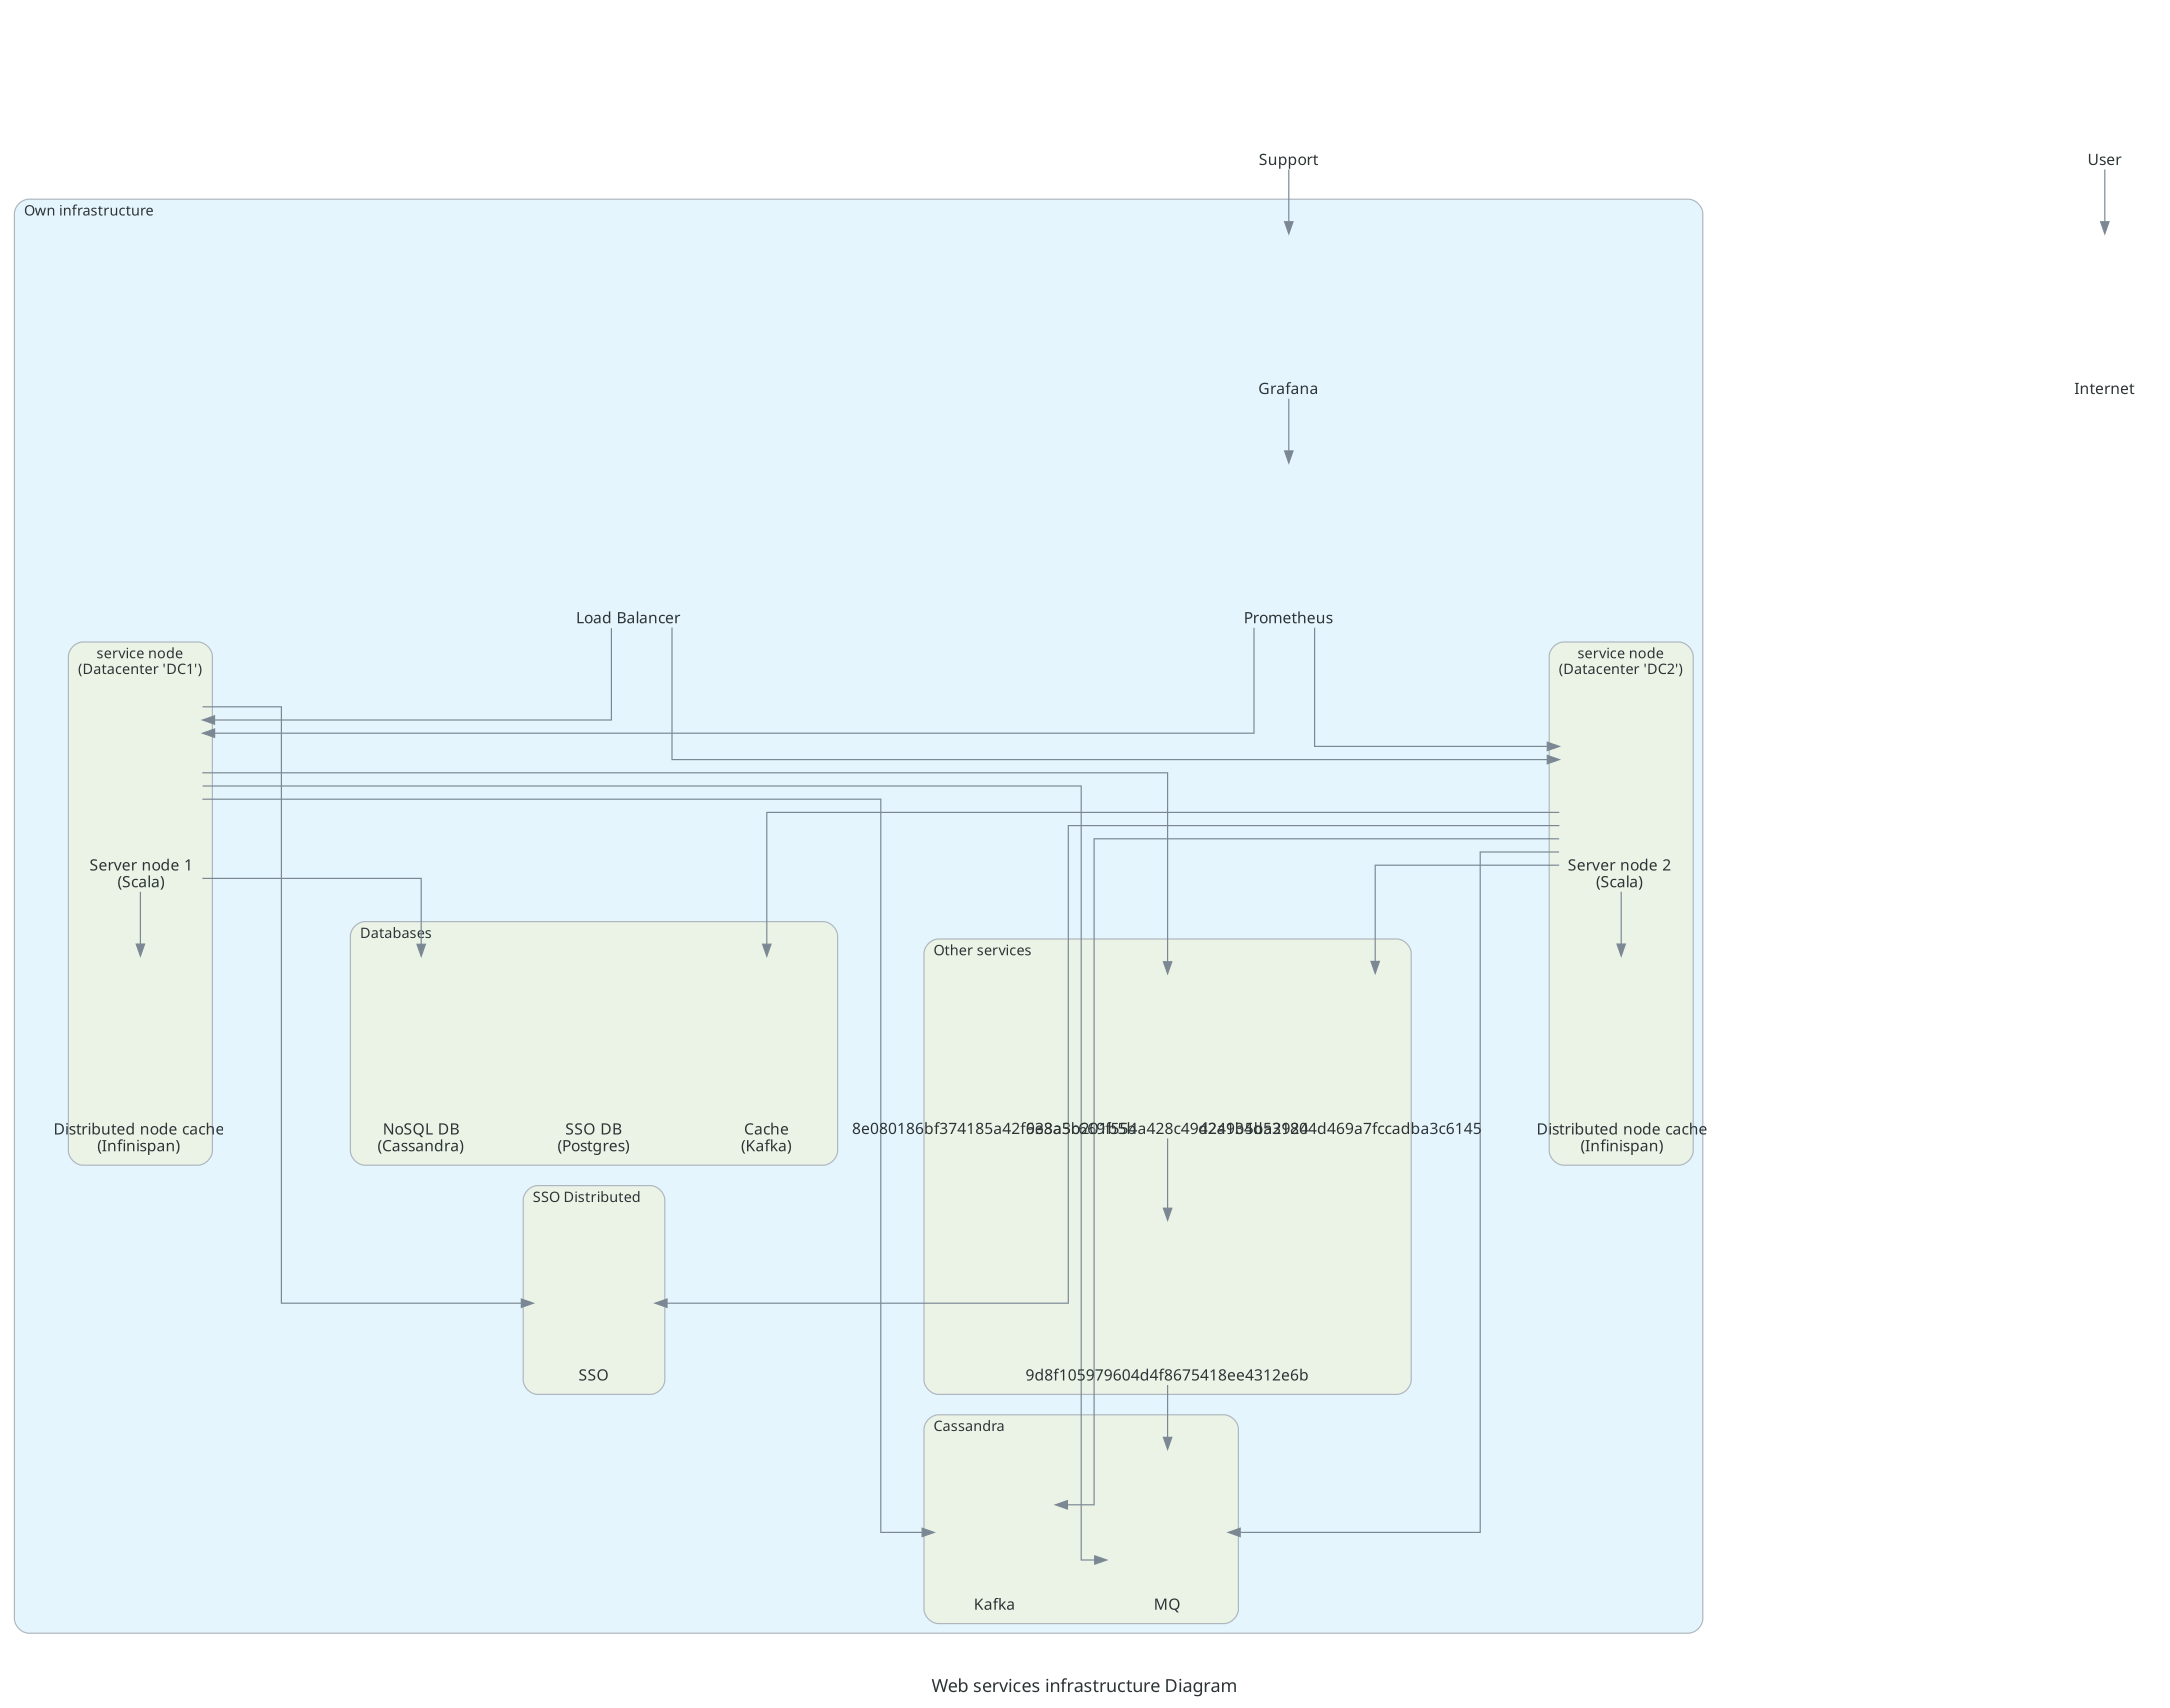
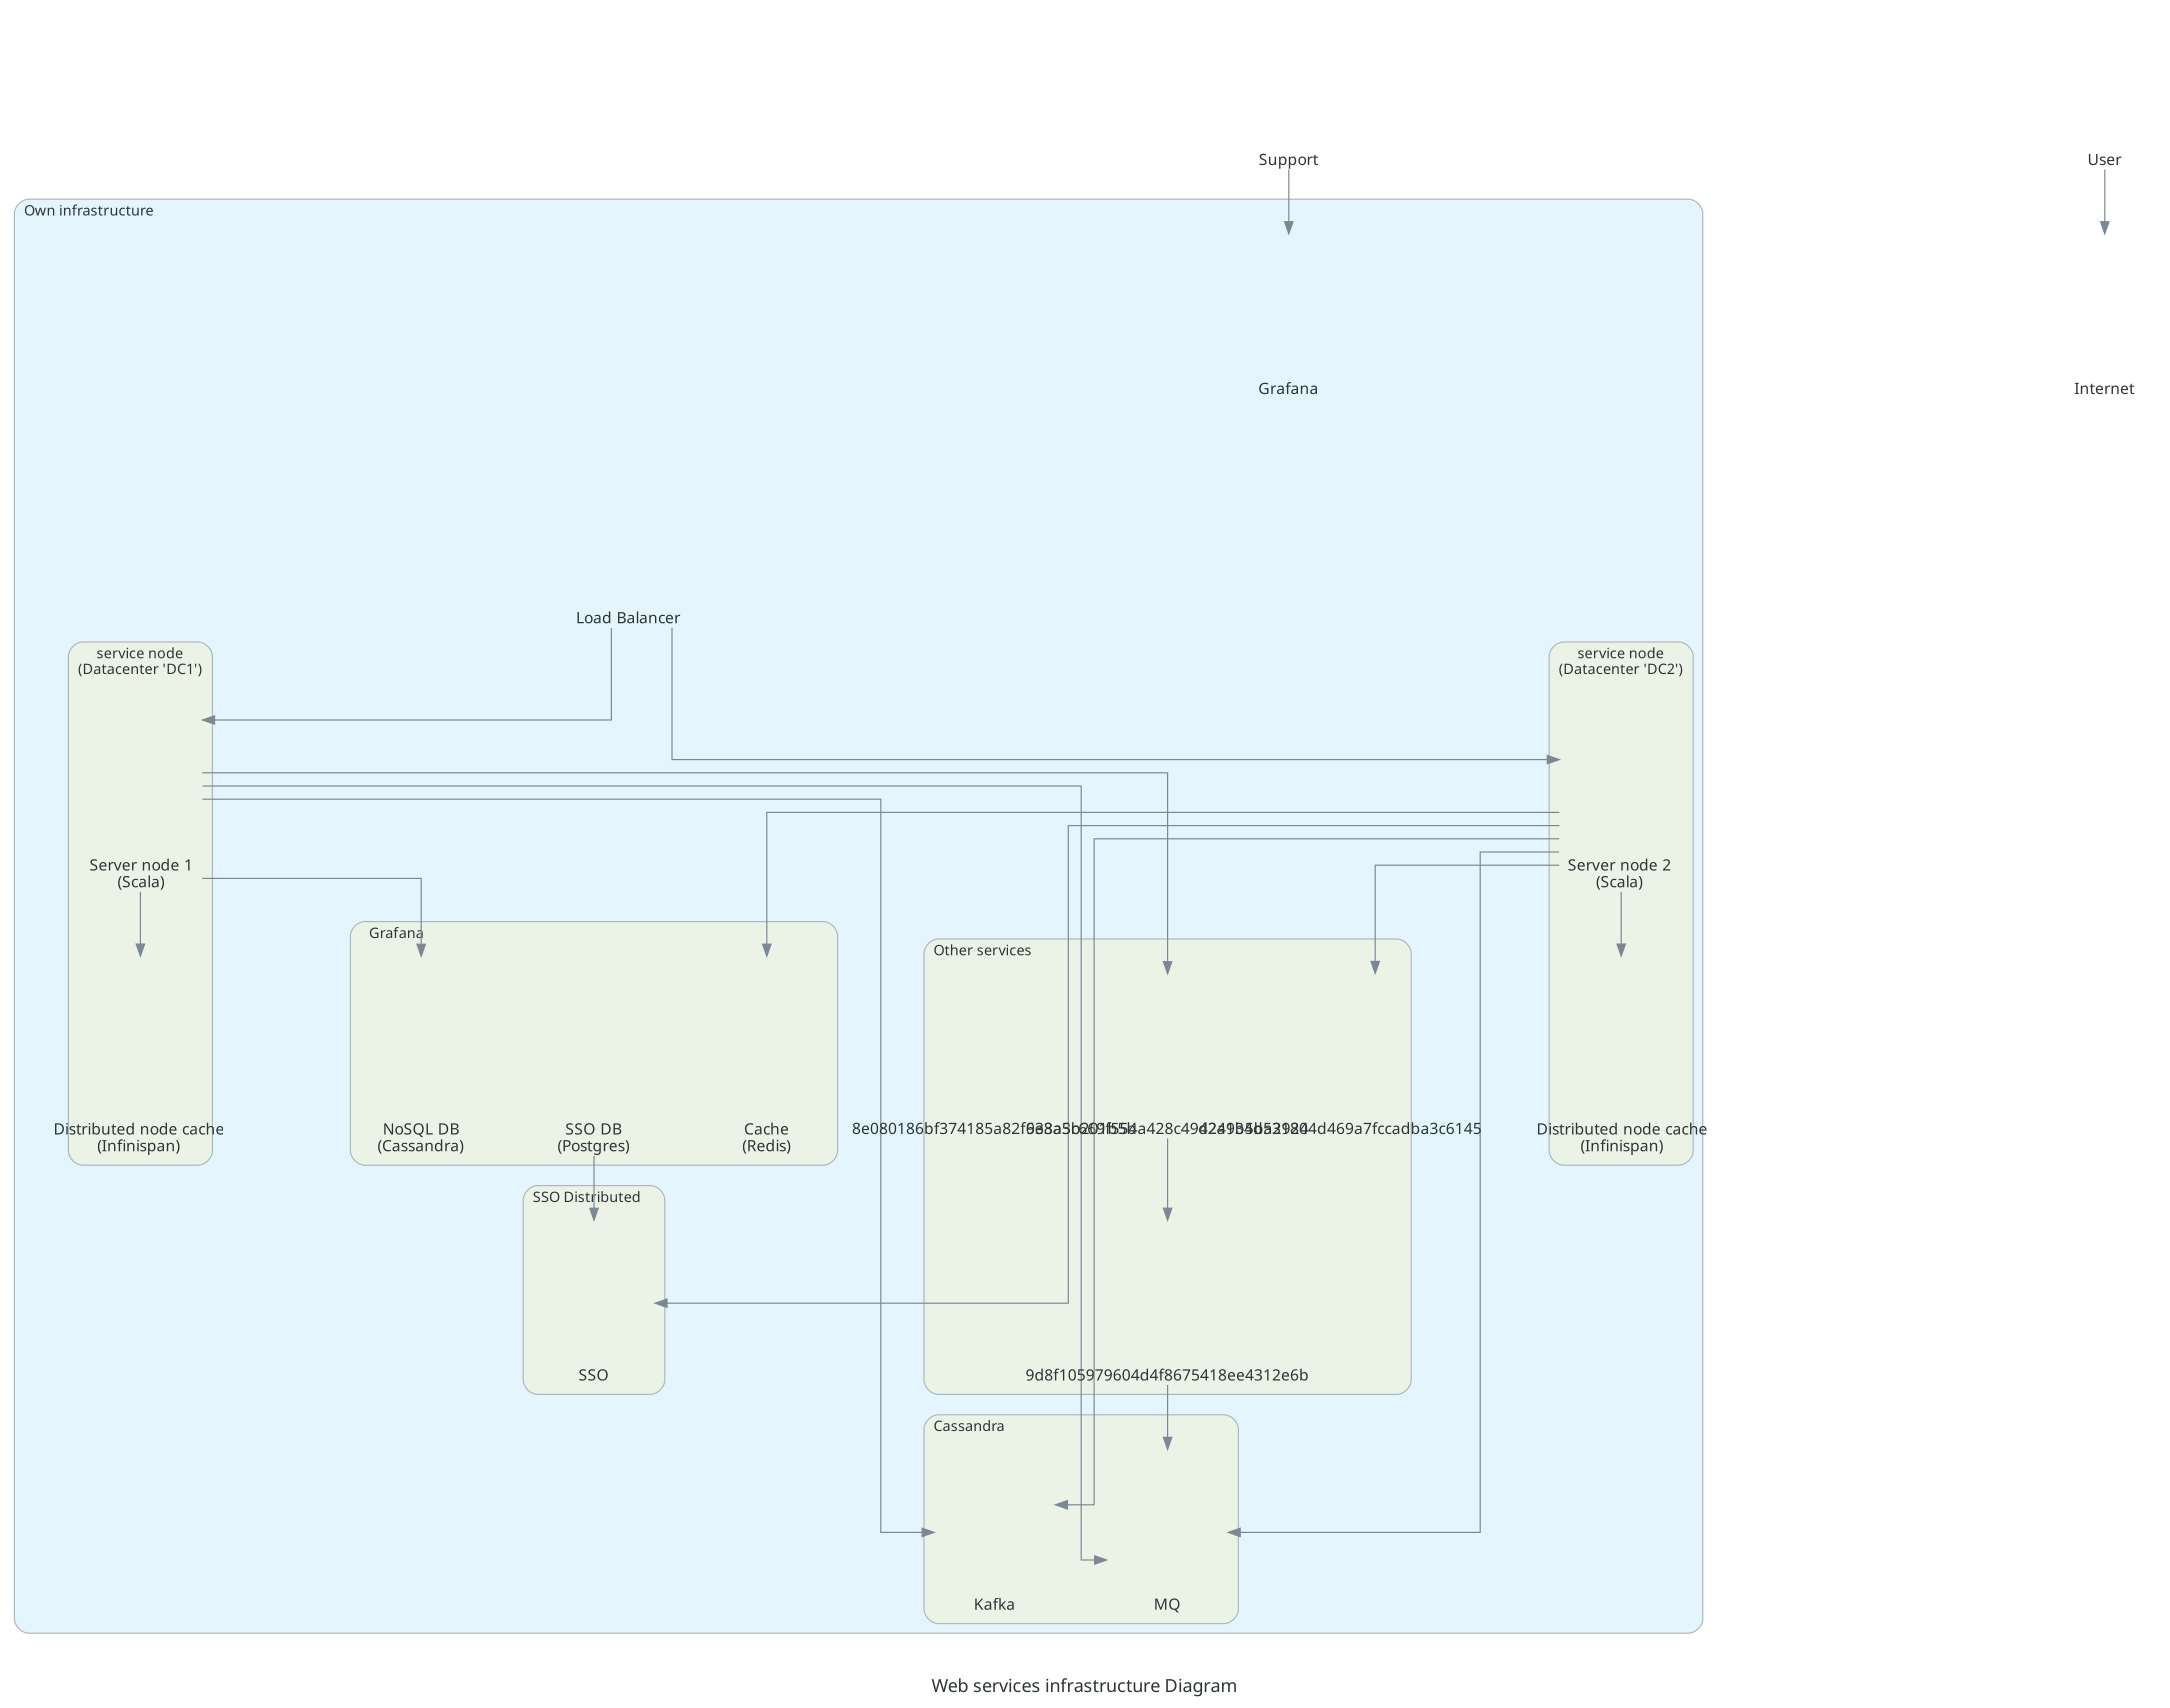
  digraph {
    fontcolor="#2D3436"
    fontname="Sans-Serif"
    fontsize=15
    label="Web services infrastructure Diagram"
    nodesep=0.60
    rankdir=TB
    ranksep=0.75
    splines=ortho
    node [fixedsize=true fontcolor="#2D3436" fontname="Sans-Serif" fontsize=13 labelloc=b shape=none style=rounded]
    edge [color="#7B8894" dir=forward fontcolor="#2D3436" fontname="Sans-Serif" fontsize=13]
    n1 [height=2.3056 label="Server node 1\n(Scala)" width=1.4028]
    n2 [height=2.3056 label="Distributed node cache\n(Infinispan)" width=1.4028]
    n3 [height=2.3056 label="Server node 2\n(Scala)" width=1.4028]
    n4 [height=2.3056 label="Distributed node cache\n(Infinispan)" width=1.4028]
    n5 [height=1.9028 label=Kafka width=1.4028]
    n6 [height=1.9028 label=MQ width=1.4028]
    n7 [height=2.3056 label="NoSQL DB\n(Cassandra)" width=1.4028]
    n8 [height=2.3056 label="SSO DB\n(Postgres)" width=1.4028]
-   n9 [height=2.3056 label="Cache\n(Kafka)" width=1.4028]
+   n9 [height=2.3056 label="Cache\n(Redis)" width=1.4028]
    "933a3c669f554a428c4942a1b5ba2924" [height=1.9028 width=1.4028]
    d24934d531804d469a7fccadba3c6145 [height=1.9028 width=1.4028]
-   "8e080186bf374185a82f6e8a5b201b5b" [height=1.9028 width=1.4028 label="8e080186bf374185a42f6e8a5b201b5b"]
+   "8e080186bf374185a82f6e8a5b201b5b" [height=1.9028 width=1.4028]
    "9d8f105979604d4f8675418ee4312e6b" [height=1.9028 width=1.4028]
    n14 [height=1.9028 label=SSO width=1.4028]
-   n15 [height=1.9028 label=Prometheus width=1.4028]
    n16 [height=1.9028 label=Grafana width=1.4028]
    n17 [height=1.9028 label="Load Balancer" width=1.4028]
    n18 [height=1.9028 label=User width=1.4028]
    n19 [height=1.9028 label=Internet width=1.4028]
    n20 [height=1.9028 label=Support width=1.4028]
    subgraph cluster_1 {
      bgcolor="#E5F5FD"
      fontsize=12
      label="Own infrastructure"
      labeljust=l
      pencolor="#AEB6BE"
      rankdir=LR
      shape=box
      style=rounded
-     n15
      n16
      n17
      subgraph cluster_2 {
        bgcolor="#EBF3E7"
        fontsize=12
        label="service node\n(Datacenter 'DC1')"
        labeljust=l
        pencolor="#AEB6BE"
        rankdir=LR
        shape=box
        style=rounded
        n1
        n2
      }
      subgraph cluster_3 {
        bgcolor="#EBF3E7"
        fontsize=12
        label="service node\n(Datacenter 'DC2')"
        labeljust=l
        pencolor="#AEB6BE"
        rankdir=LR
        shape=box
        style=rounded
        n3
        n4
      }
      subgraph cluster_4 {
        bgcolor="#EBF3E7"
        fontsize=12
        label=Cassandra
        labeljust=l
        pencolor="#AEB6BE"
        rankdir=LR
        shape=box
        style=rounded
        n5
        n6
      }
      subgraph cluster_5 {
        bgcolor="#EBF3E7"
        fontsize=12
-       label=Databases
+       label=Grafana
        labeljust=l
        pencolor="#AEB6BE"
        rankdir=LR
        shape=box
        style=rounded
        n7
        n8
        n9
      }
      subgraph cluster_6 {
        bgcolor="#EBF3E7"
        fontsize=12
        label="Other services"
        labeljust=l
        pencolor="#AEB6BE"
        rankdir=LR
        shape=box
        style=rounded
        "933a3c669f554a428c4942a1b5ba2924"
        d24934d531804d469a7fccadba3c6145
        "8e080186bf374185a82f6e8a5b201b5b"
        "9d8f105979604d4f8675418ee4312e6b"
      }
      subgraph cluster_7 {
        bgcolor="#EBF3E7"
        fontsize=12
        label="SSO Distributed"
        labeljust=l
        pencolor="#AEB6BE"
        rankdir=LR
        shape=box
        style=rounded
        n14
      }
    }
    n1 -> n2
    n1 -> n5
    n1 -> n6
    n1 -> n7
    n1 -> "933a3c669f554a428c4942a1b5ba2924"
-   n1 -> n14
+   n8 -> n14
    n3 -> n4
    n3 -> n5
    n3 -> n6
    n3 -> n9
    n3 -> d24934d531804d469a7fccadba3c6145
    n3 -> n14
    "933a3c669f554a428c4942a1b5ba2924" -> "9d8f105979604d4f8675418ee4312e6b"
    "9d8f105979604d4f8675418ee4312e6b" -> n6
-   n15 -> n1
-   n15 -> n3
-   n16 -> n15
    n17 -> n1
    n17 -> n3
    n18 -> n19
    n20 -> n16
  }
